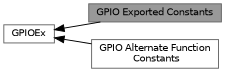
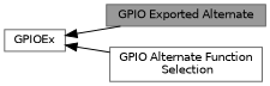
  digraph {
    rankdir=LR
    node [color=grey40 fillcolor=white fontname=Helvetica fontsize=10 shape=box style=filled]
    edge [dir=back fontname=Helvetica fontsize=10 labelfontname=Helvetica labelfontsize=10 shape=plaintext style=solid]
    n1 [height=0.2 label=GPIOEx width=0.4]
-   n2 [color=gray40 fillcolor=grey60 fontcolor=black height=0.2 label="GPIO Exported Constants" width=0.4]
-   n3 [height=0.2 label="GPIO Alternate Function\l Constants" width=0.4]
+   n2 [color=gray40 fillcolor=grey60 fontcolor=black height=0.2 label="GPIO Exported Alternate" width=0.4]
+   n3 [height=0.2 label="GPIO Alternate Function\l Selection" width=0.4]
    n1 -> n2
    n1 -> n3
  }
